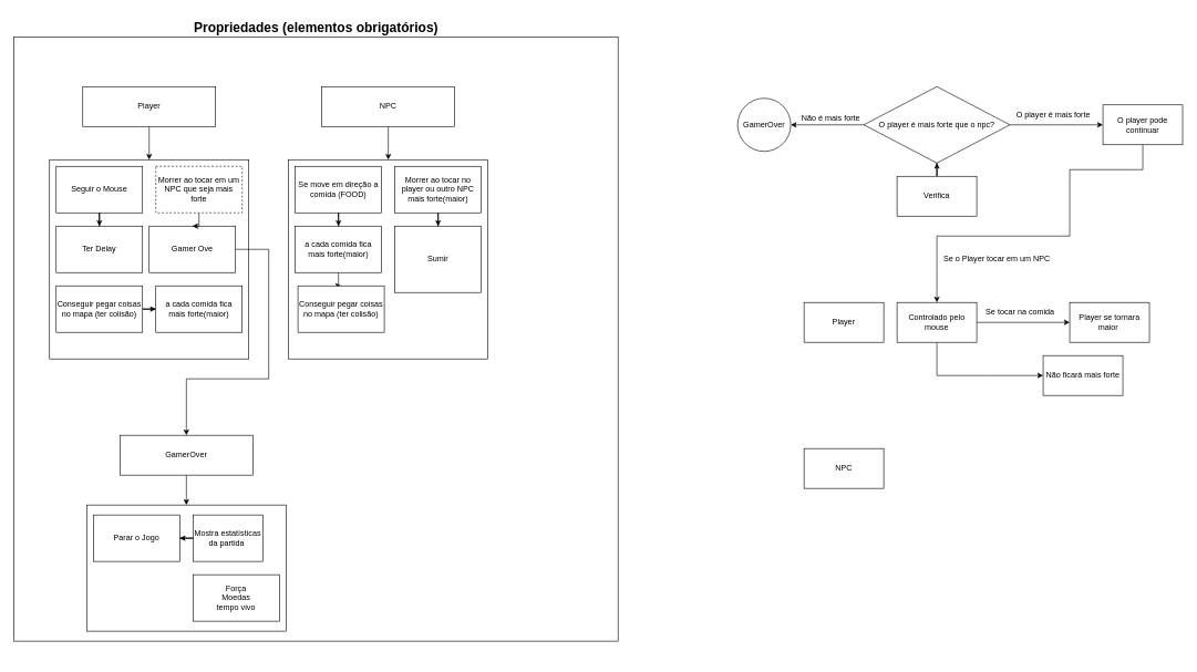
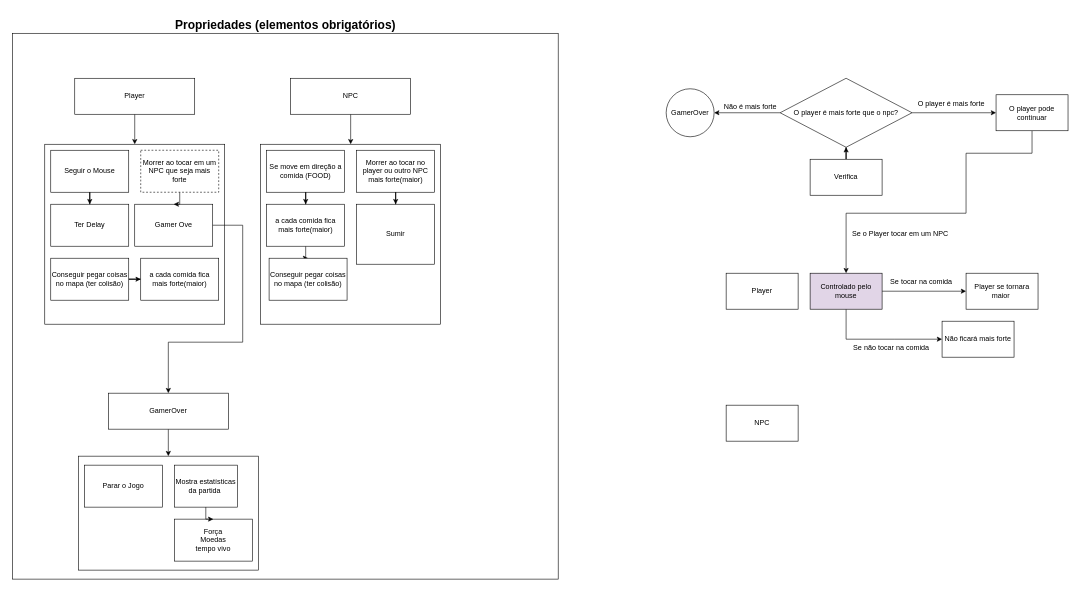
  <mxCell id="0" />
  <mxCell id="1" parent="0" />
  <mxCell id="2" value="" style="whiteSpace=wrap;html=1;aspect=fixed;" vertex="1" parent="1"><mxGeometry x="20" y="55" width="910" height="910" as="geometry" /></mxCell>
  <mxCell id="3" style="edgeStyle=orthogonalEdgeStyle;rounded=0;orthogonalLoop=1;jettySize=auto;html=1;" edge="1" parent="1" source="4" target="6"><mxGeometry relative="1" as="geometry" /></mxCell>
  <mxCell id="4" value="Player" style="rounded=0;whiteSpace=wrap;html=1;" vertex="1" parent="1"><mxGeometry x="124" y="130" width="200" height="60" as="geometry" /></mxCell>
  <mxCell id="5" value="" style="group" vertex="1" connectable="0" parent="1"><mxGeometry x="74" y="240" width="300" height="300" as="geometry" /></mxCell>
  <mxCell id="6" value="" style="whiteSpace=wrap;html=1;aspect=fixed;" vertex="1" parent="5"><mxGeometry width="300" height="300" as="geometry" /></mxCell>
  <mxCell id="7" value="Seguir o Mouse" style="rounded=0;whiteSpace=wrap;html=1;" vertex="1" parent="5"><mxGeometry x="10" y="10" width="130" height="70" as="geometry" /></mxCell>
  <mxCell id="8" value="Ter Delay" style="rounded=0;whiteSpace=wrap;html=1;" vertex="1" parent="5"><mxGeometry x="10" y="100" width="130" height="70" as="geometry" /></mxCell>
  <mxCell id="9" style="edgeStyle=orthogonalEdgeStyle;rounded=0;orthogonalLoop=1;jettySize=auto;html=1;" edge="1" parent="5" source="10" target="15"><mxGeometry relative="1" as="geometry" /></mxCell>
  <mxCell id="10" value="Conseguir pegar coisas no mapa (ter colisão)" style="rounded=0;whiteSpace=wrap;html=1;" vertex="1" parent="5"><mxGeometry x="10" y="190" width="130" height="70" as="geometry" /></mxCell>
  <mxCell id="11" value="Morrer ao tocar em um NPC que seja mais forte" style="rounded=0;whiteSpace=wrap;html=1;dashed=1;" vertex="1" parent="5"><mxGeometry x="160" y="10" width="130" height="70" as="geometry" /></mxCell>
  <mxCell id="12" value="Gamer Ove" style="rounded=0;whiteSpace=wrap;html=1;" vertex="1" parent="5"><mxGeometry x="150" y="100" width="130" height="70" as="geometry" /></mxCell>
  <mxCell id="13" style="edgeStyle=orthogonalEdgeStyle;rounded=0;orthogonalLoop=1;jettySize=auto;html=1;" edge="1" parent="5" source="7" target="8"><mxGeometry relative="1" as="geometry" /></mxCell>
  <mxCell id="14" style="edgeStyle=orthogonalEdgeStyle;rounded=0;orthogonalLoop=1;jettySize=auto;html=1;" edge="1" parent="5" source="11" target="12"><mxGeometry relative="1" as="geometry" /></mxCell>
  <mxCell id="15" value="a cada comida fica mais forte(maior)" style="rounded=0;whiteSpace=wrap;html=1;" vertex="1" parent="5"><mxGeometry x="160" y="190" width="130" height="70" as="geometry" /></mxCell>
  <mxCell id="16" style="edgeStyle=orthogonalEdgeStyle;rounded=0;orthogonalLoop=1;jettySize=auto;html=1;entryX=0.5;entryY=0;entryDx=0;entryDy=0;" edge="1" parent="1" source="17" target="19"><mxGeometry relative="1" as="geometry" /></mxCell>
  <mxCell id="17" value="NPC" style="rounded=0;whiteSpace=wrap;html=1;" vertex="1" parent="1"><mxGeometry x="484" y="130" width="200" height="60" as="geometry" /></mxCell>
  <mxCell id="18" value="" style="group" vertex="1" connectable="0" parent="1"><mxGeometry x="434" y="240" width="380" height="750" as="geometry" /></mxCell>
  <mxCell id="19" value="" style="whiteSpace=wrap;html=1;aspect=fixed;" vertex="1" parent="18"><mxGeometry width="300" height="300" as="geometry" /></mxCell>
  <mxCell id="20" value="Se move em direção a comida (FOOD)" style="rounded=0;whiteSpace=wrap;html=1;" vertex="1" parent="18"><mxGeometry x="10" y="10" width="130" height="70" as="geometry" /></mxCell>
  <mxCell id="21" style="edgeStyle=orthogonalEdgeStyle;rounded=0;orthogonalLoop=1;jettySize=auto;html=1;" edge="1" parent="18" source="22" target="23"><mxGeometry relative="1" as="geometry" /></mxCell>
  <mxCell id="22" value="a cada comida fica mais forte(maior)" style="rounded=0;whiteSpace=wrap;html=1;" vertex="1" parent="18"><mxGeometry x="10" y="100" width="130" height="70" as="geometry" /></mxCell>
  <mxCell id="23" value="Conseguir pegar coisas no mapa (ter colisão)" style="rounded=0;whiteSpace=wrap;html=1;" vertex="1" parent="18"><mxGeometry x="14" y="190" width="130" height="70" as="geometry" /></mxCell>
  <mxCell id="24" value="Morrer ao tocar no player ou outro NPC mais forte(maior)" style="rounded=0;whiteSpace=wrap;html=1;" vertex="1" parent="18"><mxGeometry x="160" y="10" width="130" height="70" as="geometry" /></mxCell>
  <mxCell id="25" value="Sumir" style="rounded=0;whiteSpace=wrap;html=1;" vertex="1" parent="18"><mxGeometry x="160" y="100" width="130" height="100" as="geometry" /></mxCell>
  <mxCell id="26" style="edgeStyle=orthogonalEdgeStyle;rounded=0;orthogonalLoop=1;jettySize=auto;html=1;" edge="1" parent="18" source="20" target="22"><mxGeometry relative="1" as="geometry" /></mxCell>
  <mxCell id="27" style="edgeStyle=orthogonalEdgeStyle;rounded=0;orthogonalLoop=1;jettySize=auto;html=1;" edge="1" parent="18" source="24" target="25"><mxGeometry relative="1" as="geometry" /></mxCell>
  <mxCell id="28" style="edgeStyle=orthogonalEdgeStyle;rounded=0;orthogonalLoop=1;jettySize=auto;html=1;entryX=0.5;entryY=0;entryDx=0;entryDy=0;" edge="1" parent="1" source="12" target="32"><mxGeometry relative="1" as="geometry"><Array as="points"><mxPoint x="404" y="375" /><mxPoint x="404" y="570" /><mxPoint x="280" y="570" /></Array></mxGeometry></mxCell>
  <mxCell id="29" value="" style="group" vertex="1" connectable="0" parent="1"><mxGeometry x="130" y="655" width="300" height="295" as="geometry" /></mxCell>
  <mxCell id="30" value="" style="rounded=0;whiteSpace=wrap;html=1;" vertex="1" parent="29"><mxGeometry y="105" width="300" height="190" as="geometry" /></mxCell>
  <mxCell id="31" style="edgeStyle=orthogonalEdgeStyle;rounded=0;orthogonalLoop=1;jettySize=auto;html=1;entryX=0.5;entryY=0;entryDx=0;entryDy=0;" edge="1" parent="29" source="32" target="30"><mxGeometry relative="1" as="geometry" /></mxCell>
  <mxCell id="32" value="GamerOver" style="rounded=0;whiteSpace=wrap;html=1;" vertex="1" parent="29"><mxGeometry x="50" width="200" height="60" as="geometry" /></mxCell>
  <mxCell id="33" value="Parar o Jogo" style="rounded=0;whiteSpace=wrap;html=1;" vertex="1" parent="29"><mxGeometry x="10" y="120" width="130" height="70" as="geometry" /></mxCell>
  <mxCell id="34" value="Mostra estatísticas da partida&amp;nbsp;" style="rounded=0;whiteSpace=wrap;html=1;" vertex="1" parent="29"><mxGeometry x="160" y="120" width="105" height="70" as="geometry" /></mxCell>
  <mxCell id="35" value="Força&lt;div&gt;Moedas&lt;/div&gt;&lt;div&gt;tempo vivo&lt;/div&gt;" style="rounded=0;whiteSpace=wrap;html=1;" vertex="1" parent="29"><mxGeometry x="160" y="210" width="130" height="70" as="geometry" /></mxCell>
- <mxCell id="36" style="edgeStyle=orthogonalEdgeStyle;rounded=0;orthogonalLoop=1;jettySize=auto;html=1;" edge="1" parent="29" source="34" target="33"><mxGeometry relative="1" as="geometry" /></mxCell>
+ <mxCell id="36" style="edgeStyle=orthogonalEdgeStyle;rounded=0;orthogonalLoop=1;jettySize=auto;html=1;" edge="1" parent="29" source="34" target="35"><mxGeometry relative="1" as="geometry" /></mxCell>
  <mxCell id="37" value="&lt;font style=&quot;font-size: 20px;&quot;&gt;&lt;b&gt;Propriedades (elementos obrigatórios)&lt;/b&gt;&lt;/font&gt;" style="text;html=1;align=center;verticalAlign=middle;resizable=0;points=[];autosize=1;strokeColor=none;fillColor=none;" vertex="1" parent="1"><mxGeometry x="280" y="20" width="390" height="40" as="geometry" /></mxCell>
  <mxCell id="38" value="Player" style="rounded=0;whiteSpace=wrap;html=1;" vertex="1" parent="1"><mxGeometry x="1210" y="455" width="120" height="60" as="geometry" /></mxCell>
  <mxCell id="39" value="NPC" style="rounded=0;whiteSpace=wrap;html=1;" vertex="1" parent="1"><mxGeometry x="1210" y="675" width="120" height="60" as="geometry" /></mxCell>
  <mxCell id="40" style="edgeStyle=orthogonalEdgeStyle;rounded=0;orthogonalLoop=1;jettySize=auto;html=1;entryX=0;entryY=0.5;entryDx=0;entryDy=0;" edge="1" parent="1" source="42" target="44"><mxGeometry relative="1" as="geometry"><Array as="points"><mxPoint x="1410" y="565" /><mxPoint x="1490" y="565" /></Array></mxGeometry></mxCell>
  <mxCell id="41" style="edgeStyle=orthogonalEdgeStyle;rounded=0;orthogonalLoop=1;jettySize=auto;html=1;" edge="1" parent="1" source="42" target="43"><mxGeometry relative="1" as="geometry" /></mxCell>
- <mxCell id="42" value="Controlado pelo mouse" style="rounded=0;whiteSpace=wrap;html=1;" vertex="1" parent="1"><mxGeometry x="1350" y="455" width="120" height="60" as="geometry" /></mxCell>
+ <mxCell id="42" value="Controlado pelo mouse" style="rounded=0;whiteSpace=wrap;html=1;fillColor=#e1d5e7;" vertex="1" parent="1"><mxGeometry x="1350" y="455" width="120" height="60" as="geometry" /></mxCell>
  <mxCell id="43" value="Player se tornara maior&amp;nbsp;" style="rounded=0;whiteSpace=wrap;html=1;" vertex="1" parent="1"><mxGeometry x="1610" y="455" width="120" height="60" as="geometry" /></mxCell>
  <mxCell id="44" value="Não ficará mais forte" style="rounded=0;whiteSpace=wrap;html=1;" vertex="1" parent="1"><mxGeometry x="1570" y="535" width="120" height="60" as="geometry" /></mxCell>
+ <mxCell id="45" value="Se não tocar na comida" style="text;html=1;align=center;verticalAlign=middle;resizable=0;points=[];autosize=1;strokeColor=none;fillColor=none;" vertex="1" parent="1"><mxGeometry x="1410" y="565" width="150" height="30" as="geometry" /></mxCell>
  <mxCell id="46" value="Se tocar na comida" style="text;html=1;align=center;verticalAlign=middle;resizable=0;points=[];autosize=1;strokeColor=none;fillColor=none;" vertex="1" parent="1"><mxGeometry x="1470" y="455" width="130" height="30" as="geometry" /></mxCell>
  <mxCell id="47" style="edgeStyle=orthogonalEdgeStyle;rounded=0;orthogonalLoop=1;jettySize=auto;html=1;entryX=0.5;entryY=1;entryDx=0;entryDy=0;" edge="1" parent="1" source="48" target="51"><mxGeometry relative="1" as="geometry" /></mxCell>
  <mxCell id="48" value="Verifica" style="rounded=0;whiteSpace=wrap;html=1;" vertex="1" parent="1"><mxGeometry x="1350" y="265" width="120" height="60" as="geometry" /></mxCell>
  <mxCell id="49" style="edgeStyle=orthogonalEdgeStyle;rounded=0;orthogonalLoop=1;jettySize=auto;html=1;entryX=1;entryY=0.5;entryDx=0;entryDy=0;" edge="1" parent="1" source="51" target="52"><mxGeometry relative="1" as="geometry" /></mxCell>
  <mxCell id="50" style="edgeStyle=orthogonalEdgeStyle;rounded=0;orthogonalLoop=1;jettySize=auto;html=1;entryX=0;entryY=0.5;entryDx=0;entryDy=0;" edge="1" parent="1" source="51" target="56"><mxGeometry relative="1" as="geometry" /></mxCell>
  <mxCell id="51" value="O player é mais forte que o npc?" style="rhombus;whiteSpace=wrap;html=1;" vertex="1" parent="1"><mxGeometry x="1300" y="130" width="220" height="115" as="geometry" /></mxCell>
  <mxCell id="52" value="GamerOver" style="ellipse;whiteSpace=wrap;html=1;aspect=fixed;" vertex="1" parent="1"><mxGeometry x="1110" y="147.5" width="80" height="80" as="geometry" /></mxCell>
  <mxCell id="53" value="Não é mais forte" style="text;html=1;align=center;verticalAlign=middle;resizable=0;points=[];autosize=1;strokeColor=none;fillColor=none;" vertex="1" parent="1"><mxGeometry x="1195" y="163" width="110" height="30" as="geometry" /></mxCell>
  <mxCell id="54" value="Se o Player tocar em um NPC" style="text;html=1;align=center;verticalAlign=middle;resizable=0;points=[];autosize=1;strokeColor=none;fillColor=none;" vertex="1" parent="1"><mxGeometry x="1410" y="375" width="180" height="30" as="geometry" /></mxCell>
  <mxCell id="55" style="edgeStyle=orthogonalEdgeStyle;rounded=0;orthogonalLoop=1;jettySize=auto;html=1;" edge="1" parent="1" source="56"><mxGeometry relative="1" as="geometry"><mxPoint x="1410" y="455" as="targetPoint" /><Array as="points"><mxPoint x="1720" y="255" /><mxPoint x="1610" y="255" /><mxPoint x="1610" y="355" /><mxPoint x="1410" y="355" /></Array></mxGeometry></mxCell>
  <mxCell id="56" value="O player pode continuar" style="rounded=0;whiteSpace=wrap;html=1;" vertex="1" parent="1"><mxGeometry x="1660" y="157.5" width="120" height="60" as="geometry" /></mxCell>
  <mxCell id="57" value="O player é mais forte" style="text;html=1;align=center;verticalAlign=middle;resizable=0;points=[];autosize=1;strokeColor=none;fillColor=none;" vertex="1" parent="1"><mxGeometry x="1520" y="157.5" width="130" height="30" as="geometry" /></mxCell>
